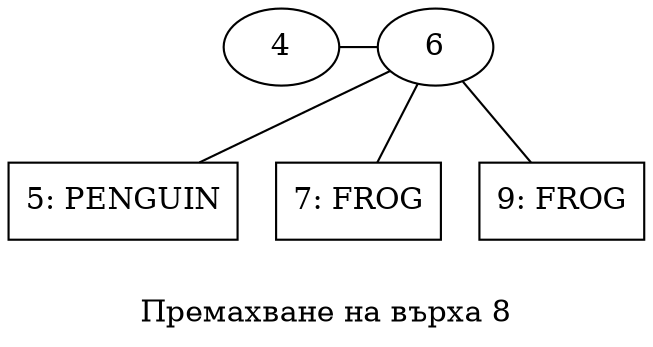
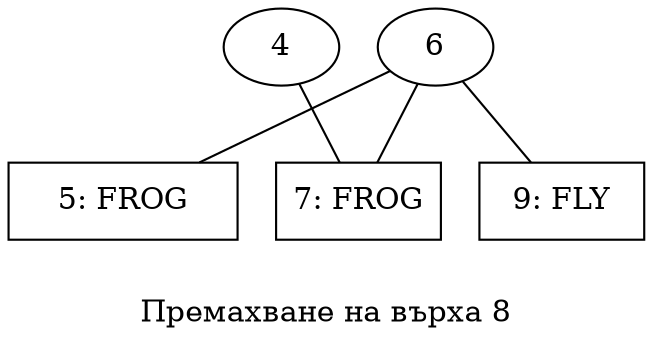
  graph {
    label="Премахване на върха 8"
    ordering=out
    node [shape=box]
    4 [shape=ellipse]
    6 [shape=ellipse]
-   n3 [label="5: PENGUIN"]
+   n3 [label="5: FROG"]
    n4 [label="7: FROG"]
-   n5 [label="9: FROG"]
+   n5 [label="9: FLY"]
    subgraph sub_1 {
      rank=min
      4
      6
    }
-   4 -- 6
+   4 -- n4
    6 -- n3
    6 -- n4
    6 -- n5
  }
